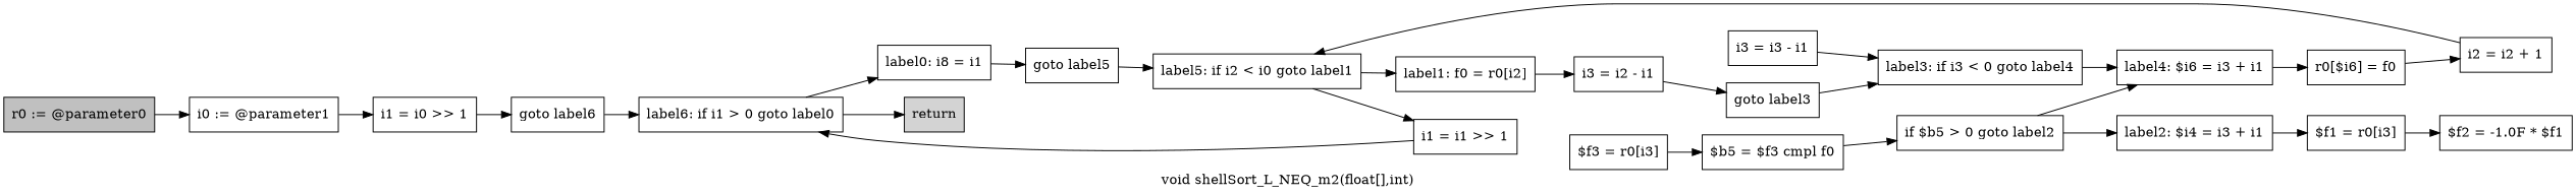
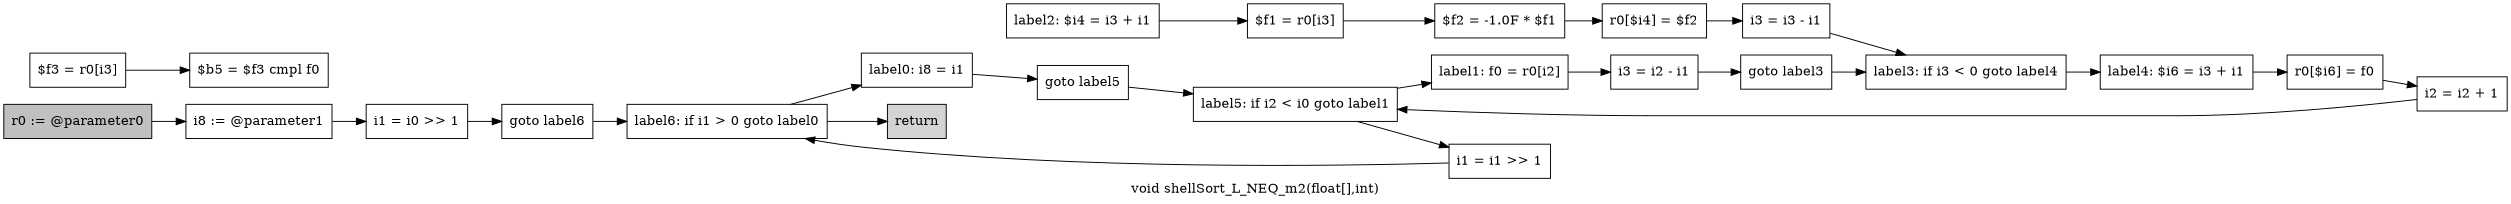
  digraph {
    label="void shellSort_L_NEQ_m2(float[],int)"
    rankdir=LR
    node [shape=box]
    n1 [fillcolor=gray label="r0 := @parameter0" style=filled]
-   n2 [label="i0 := @parameter1"]
+   n2 [label="i8 := @parameter1"]
    n3 [label="i1 = i0 >> 1"]
    n4 [label="goto label6"]
    n5 [label="label6: if i1 > 0 goto label0"]
    n6 [label="label0: i8 = i1"]
    n7 [fillcolor=lightgray label=return style=filled]
    n8 [label="goto label5"]
    n9 [label="label5: if i2 < i0 goto label1"]
    n10 [label="label1: f0 = r0[i2]"]
    n11 [label="i1 = i1 >> 1"]
    n12 [label="i3 = i2 - i1"]
    n13 [label="goto label3"]
    n14 [label="label3: if i3 < 0 goto label4"]
    n15 [label="label4: $i6 = i3 + i1"]
    n16 [label="$f3 = r0[i3]"]
    n17 [label="$b5 = $f3 cmpl f0"]
    n18 [label="r0[$i6] = f0"]
    n19 [label="label2: $i4 = i3 + i1"]
    n20 [label="$f1 = r0[i3]"]
    n21 [label="$f2 = -1.0F * $f1"]
+   n22 [label="r0[$i4] = $f2"]
    n23 [label="i3 = i3 - i1"]
-   n24 [label="if $b5 > 0 goto label2"]
    n25 [label="i2 = i2 + 1"]
    n1 -> n2
    n2 -> n3
    n3 -> n4
    n4 -> n5
    n5 -> n6
    n5 -> n7
    n6 -> n8
    n8 -> n9
    n9 -> n10
    n9 -> n11
    n10 -> n12
    n11 -> n5
    n12 -> n13
    n13 -> n14
    n14 -> n15
    n15 -> n18
    n16 -> n17
-   n17 -> n24
    n18 -> n25
    n19 -> n20
    n20 -> n21
+   n21 -> n22
+   n22 -> n23
    n23 -> n14
-   n24 -> n15
-   n24 -> n19
    n25 -> n9
  }
